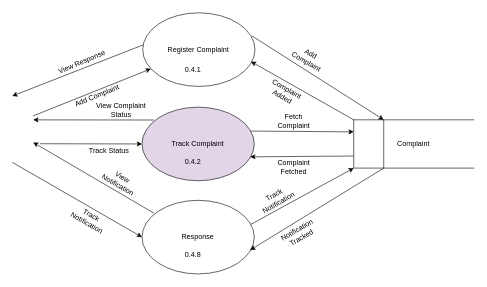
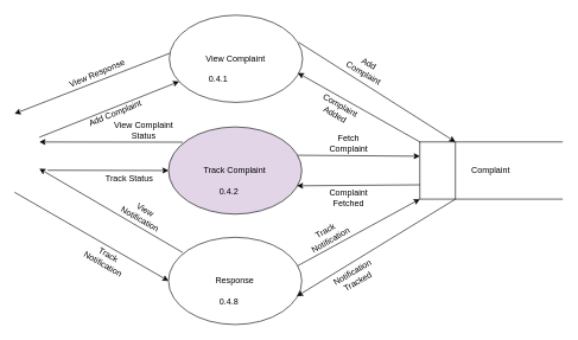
  <mxCell id="0" />
  <mxCell id="1" parent="0" />
  <mxCell id="2" value="" style="edgeStyle=none;orthogonalLoop=1;jettySize=auto;html=1;rounded=0;entryX=0.073;entryY=0.761;entryDx=0;entryDy=0;entryPerimeter=0;" parent="1" target="4" edge="1"><mxGeometry width="100" relative="1" as="geometry"><mxPoint x="54.829" y="192.454" as="sourcePoint" /><mxPoint x="261.57" y="123.52" as="targetPoint" /><Array as="points" /></mxGeometry></mxCell>
  <mxCell id="3" value="" style="edgeStyle=none;orthogonalLoop=1;jettySize=auto;html=1;rounded=0;exitX=0.107;exitY=0.175;exitDx=0;exitDy=0;exitPerimeter=0;" parent="1" source="5" edge="1"><mxGeometry width="100" relative="1" as="geometry"><mxPoint x="260.341" y="198.971" as="sourcePoint" /><mxPoint x="54.829" y="199.089" as="targetPoint" /><Array as="points" /></mxGeometry></mxCell>
- <mxCell id="4" value="Register Complaint" style="ellipse;whiteSpace=wrap;html=1;" parent="1" vertex="1"><mxGeometry x="237.433" y="20.6" width="187.213" height="122.73" as="geometry" /></mxCell>
+ <mxCell id="4" value="View Complaint" style="ellipse;whiteSpace=wrap;html=1;" parent="1" vertex="1"><mxGeometry x="237.433" y="20.6" width="187.213" height="122.73" as="geometry" /></mxCell>
  <mxCell id="5" value="Track Complaint" style="ellipse;whiteSpace=wrap;html=1;fillColor=#e1d5e7;" parent="1" vertex="1"><mxGeometry x="236.267" y="177.884" width="187.213" height="122.73" as="geometry" /></mxCell>
  <mxCell id="6" value="" style="edgeStyle=none;orthogonalLoop=1;jettySize=auto;html=1;rounded=0;entryX=0;entryY=0.5;entryDx=0;entryDy=0;" parent="1" target="5" edge="1"><mxGeometry width="100" relative="1" as="geometry"><mxPoint x="66.439" y="238.901" as="sourcePoint" /><mxPoint x="222.895" y="225.442" as="targetPoint" /><Array as="points" /></mxGeometry></mxCell>
  <mxCell id="7" value="" style="edgeStyle=none;orthogonalLoop=1;jettySize=auto;html=1;rounded=0;exitX=0.004;exitY=0.436;exitDx=0;exitDy=0;exitPerimeter=0;" parent="1" source="4" edge="1"><mxGeometry width="100" relative="1" as="geometry"><mxPoint x="228.973" y="81.866" as="sourcePoint" /><mxPoint x="20" y="159.278" as="targetPoint" /><Array as="points" /></mxGeometry></mxCell>
  <mxCell id="8" value="0.4.2" style="text;html=1;align=center;verticalAlign=middle;resizable=0;points=[];autosize=1;strokeColor=none;fillColor=none;" parent="1" vertex="1"><mxGeometry x="296.443" y="254.59" width="50" height="30" as="geometry" /></mxCell>
- <mxCell id="9" value="0.4.1" style="text;html=1;align=center;verticalAlign=middle;resizable=0;points=[];autosize=1;strokeColor=none;fillColor=none;" parent="1" vertex="1"><mxGeometry x="296.271" y="100.375" width="50" height="30" as="geometry" /></mxCell>
+ <mxCell id="9" value="0.4.1" style="text;html=1;align=center;verticalAlign=middle;resizable=0;points=[];autosize=1;strokeColor=none;fillColor=none;" parent="1" vertex="1"><mxGeometry x="281.271" y="95.375" width="50" height="30" as="geometry" /></mxCell>
  <mxCell id="10" value="Complaint&lt;br style=&quot;font-size: 12px;&quot;&gt;Fetched" style="text;html=1;align=center;verticalAlign=middle;resizable=0;points=[];autosize=1;strokeColor=none;fillColor=none;fontSize=12;" parent="1" vertex="1"><mxGeometry x="449.204" y="258.374" width="80" height="40" as="geometry" /></mxCell>
  <mxCell id="11" value="Complaint" style="shape=partialRectangle;whiteSpace=wrap;html=1;left=0;right=0;fillColor=none;" parent="1" vertex="1"><mxGeometry x="589.298" y="198.978" width="200" height="80.542" as="geometry" /></mxCell>
  <mxCell id="12" value="" style="edgeStyle=none;orthogonalLoop=1;jettySize=auto;html=1;rounded=0;entryX=0;entryY=0.25;entryDx=0;entryDy=0;exitX=0.971;exitY=0.325;exitDx=0;exitDy=0;exitPerimeter=0;" parent="1" source="5" target="11" edge="1"><mxGeometry width="100" relative="1" as="geometry"><mxPoint x="428.829" y="219.305" as="sourcePoint" /><mxPoint x="458.249" y="116.519" as="targetPoint" /><Array as="points" /></mxGeometry></mxCell>
  <mxCell id="13" value="Fetch&lt;br style=&quot;font-size: 12px;&quot;&gt;Complaint" style="text;html=1;align=center;verticalAlign=middle;resizable=0;points=[];autosize=1;strokeColor=none;fillColor=none;fontSize=12;" parent="1" vertex="1"><mxGeometry x="449.204" y="180.885" width="80" height="40" as="geometry" /></mxCell>
  <mxCell id="14" value="" style="edgeStyle=none;orthogonalLoop=1;jettySize=auto;html=1;rounded=0;exitX=0;exitY=0.75;exitDx=0;exitDy=0;entryX=0.964;entryY=0.675;entryDx=0;entryDy=0;entryPerimeter=0;" parent="1" source="11" target="5" edge="1"><mxGeometry width="100" relative="1" as="geometry"><mxPoint x="495.691" y="346.638" as="sourcePoint" /><mxPoint x="442.202" y="269.931" as="targetPoint" /><Array as="points" /></mxGeometry></mxCell>
  <mxCell id="15" value="Complaint&lt;br style=&quot;font-size: 12px;&quot;&gt;Added" style="text;html=1;align=center;verticalAlign=middle;resizable=0;points=[];autosize=1;strokeColor=none;fillColor=none;rotation=30;fontSize=12;" parent="1" vertex="1"><mxGeometry x="434.325" y="133.851" width="80" height="40" as="geometry" /></mxCell>
  <mxCell id="16" value="" style="edgeStyle=none;orthogonalLoop=1;jettySize=auto;html=1;rounded=0;entryX=0.25;entryY=0;entryDx=0;entryDy=0;exitX=0.971;exitY=0.325;exitDx=0;exitDy=0;exitPerimeter=0;" parent="1" target="11" edge="1"><mxGeometry width="100" relative="1" as="geometry"><mxPoint x="419.297" y="58.968" as="sourcePoint" /><mxPoint x="590.463" y="60.311" as="targetPoint" /><Array as="points" /></mxGeometry></mxCell>
  <mxCell id="17" value="Add&lt;br style=&quot;font-size: 12px;&quot;&gt;Complaint" style="text;html=1;align=center;verticalAlign=middle;resizable=0;points=[];autosize=1;strokeColor=none;fillColor=none;rotation=30;fontSize=12;" parent="1" vertex="1"><mxGeometry x="473.577" y="75.231" width="80" height="40" as="geometry" /></mxCell>
  <mxCell id="18" value="" style="edgeStyle=none;orthogonalLoop=1;jettySize=auto;html=1;rounded=0;exitX=0;exitY=0;exitDx=0;exitDy=0;entryX=0.964;entryY=0.675;entryDx=0;entryDy=0;entryPerimeter=0;" parent="1" source="11" edge="1"><mxGeometry width="100" relative="1" as="geometry"><mxPoint x="590.463" y="100.582" as="sourcePoint" /><mxPoint x="417.959" y="101.924" as="targetPoint" /><Array as="points" /></mxGeometry></mxCell>
  <mxCell id="19" value="" style="ellipse;whiteSpace=wrap;html=1;align=center;aspect=fixed;fillColor=none;strokeColor=none;resizable=0;perimeter=centerPerimeter;rotatable=0;allowArrows=0;points=[];outlineConnect=1;" parent="1" vertex="1"><mxGeometry x="200.166" y="148.225" width="10" height="10" as="geometry" /></mxCell>
  <mxCell id="20" value="" style="endArrow=none;html=1;rounded=0;entryX=0;entryY=0;entryDx=0;entryDy=0;exitX=0;exitY=1;exitDx=0;exitDy=0;" parent="1" source="11" target="11" edge="1"><mxGeometry width="50" height="50" relative="1" as="geometry"><mxPoint x="570.576" y="164.077" as="sourcePoint" /><mxPoint x="570.576" y="84.302" as="targetPoint" /></mxGeometry></mxCell>
  <mxCell id="21" value="" style="endArrow=none;html=1;rounded=0;entryX=0.25;entryY=0;entryDx=0;entryDy=0;exitX=0.25;exitY=1;exitDx=0;exitDy=0;" parent="1" source="11" target="11" edge="1"><mxGeometry width="50" height="50" relative="1" as="geometry"><mxPoint x="583.949" y="87.37" as="sourcePoint" /><mxPoint x="583.949" y="7.596" as="targetPoint" /></mxGeometry></mxCell>
  <mxCell id="22" value="" style="edgeStyle=none;orthogonalLoop=1;jettySize=auto;html=1;rounded=0;exitX=0.107;exitY=0.175;exitDx=0;exitDy=0;exitPerimeter=0;" parent="1" source="23" edge="1"><mxGeometry width="100" relative="1" as="geometry"><mxPoint x="260.34" y="346.616" as="sourcePoint" /><mxPoint x="54.829" y="236.689" as="targetPoint" /><Array as="points" /></mxGeometry></mxCell>
  <mxCell id="23" value="Response" style="ellipse;whiteSpace=wrap;html=1;" parent="1" vertex="1"><mxGeometry x="236.266" y="333.27" width="187.213" height="122.73" as="geometry" /></mxCell>
  <mxCell id="24" value="" style="edgeStyle=none;orthogonalLoop=1;jettySize=auto;html=1;rounded=0;entryX=0;entryY=0.5;entryDx=0;entryDy=0;" parent="1" target="23" edge="1"><mxGeometry width="100" relative="1" as="geometry"><mxPoint x="20" y="269.866" as="sourcePoint" /><mxPoint x="222.894" y="373.087" as="targetPoint" /><Array as="points" /></mxGeometry></mxCell>
  <mxCell id="25" value="0.4.8" style="text;html=1;align=center;verticalAlign=middle;resizable=0;points=[];autosize=1;strokeColor=none;fillColor=none;" parent="1" vertex="1"><mxGeometry x="296.442" y="409.976" width="50" height="30" as="geometry" /></mxCell>
  <mxCell id="26" value="Notification&lt;br style=&quot;font-size: 12px;&quot;&gt;Tracked" style="text;html=1;align=center;verticalAlign=middle;resizable=0;points=[];autosize=1;strokeColor=none;fillColor=none;rotation=-30;fontSize=12;" parent="1" vertex="1"><mxGeometry x="458.378" y="368.745" width="80" height="40" as="geometry" /></mxCell>
  <mxCell id="27" value="" style="edgeStyle=none;orthogonalLoop=1;jettySize=auto;html=1;rounded=0;entryX=0;entryY=1;entryDx=0;entryDy=0;exitX=0.971;exitY=0.325;exitDx=0;exitDy=0;exitPerimeter=0;" parent="1" source="23" target="11" edge="1"><mxGeometry width="100" relative="1" as="geometry"><mxPoint x="428.828" y="374.691" as="sourcePoint" /><mxPoint x="589.296" y="374.5" as="targetPoint" /><Array as="points" /></mxGeometry></mxCell>
  <mxCell id="28" value="Track&lt;br&gt;Notification" style="text;html=1;align=center;verticalAlign=middle;resizable=0;points=[];autosize=1;strokeColor=none;fillColor=none;fontSize=12;rotation=-30;" parent="1" vertex="1"><mxGeometry x="419.645" y="310.929" width="80" height="40" as="geometry" /></mxCell>
  <mxCell id="29" value="" style="edgeStyle=none;orthogonalLoop=1;jettySize=auto;html=1;rounded=0;exitX=0.25;exitY=1;exitDx=0;exitDy=0;entryX=0.964;entryY=0.675;entryDx=0;entryDy=0;entryPerimeter=0;" parent="1" source="11" target="23" edge="1"><mxGeometry width="100" relative="1" as="geometry"><mxPoint x="589.296" y="414.77" as="sourcePoint" /><mxPoint x="442.201" y="425.317" as="targetPoint" /><Array as="points" /></mxGeometry></mxCell>
  <mxCell id="30" value="Track&lt;br style=&quot;font-size: 12px;&quot;&gt;Notification" style="text;html=1;align=center;verticalAlign=middle;resizable=0;points=[];autosize=1;strokeColor=none;fillColor=none;rotation=30;fontSize=12;" parent="1" vertex="1"><mxGeometry x="107.877" y="344.278" width="80" height="40" as="geometry" /></mxCell>
  <mxCell id="31" value="View&lt;br style=&quot;font-size: 12px;&quot;&gt;Notification" style="text;html=1;align=center;verticalAlign=middle;resizable=0;points=[];autosize=1;strokeColor=none;fillColor=none;rotation=30;fontSize=12;" parent="1" vertex="1"><mxGeometry x="160.341" y="280.925" width="80" height="40" as="geometry" /></mxCell>
  <mxCell id="32" value="&lt;font style=&quot;font-size: 12px;&quot;&gt;View Complaint&lt;br style=&quot;font-size: 12px;&quot;&gt;Status&lt;/font&gt;" style="text;html=1;align=center;verticalAlign=middle;resizable=0;points=[];autosize=1;strokeColor=none;fillColor=none;rotation=0;fontSize=12;" parent="1" vertex="1"><mxGeometry x="145.871" y="162.443" width="110" height="40" as="geometry" /></mxCell>
  <mxCell id="33" value="Track Status" style="text;html=1;align=center;verticalAlign=middle;resizable=0;points=[];autosize=1;strokeColor=none;fillColor=none;rotation=0;fontSize=12;" parent="1" vertex="1"><mxGeometry x="135.652" y="235.794" width="90" height="30" as="geometry" /></mxCell>
  <mxCell id="34" value="View Response" style="text;html=1;align=center;verticalAlign=middle;resizable=0;points=[];autosize=1;strokeColor=none;fillColor=none;rotation=-23;fontSize=12;" parent="1" vertex="1"><mxGeometry x="81.048" y="88.29" width="110" height="30" as="geometry" /></mxCell>
  <mxCell id="35" value="Add Complaint" style="text;html=1;align=center;verticalAlign=middle;resizable=0;points=[];autosize=1;strokeColor=none;fillColor=none;rotation=-22;fontSize=12;" parent="1" vertex="1"><mxGeometry x="111.286" y="143.913" width="100" height="30" as="geometry" /></mxCell>
